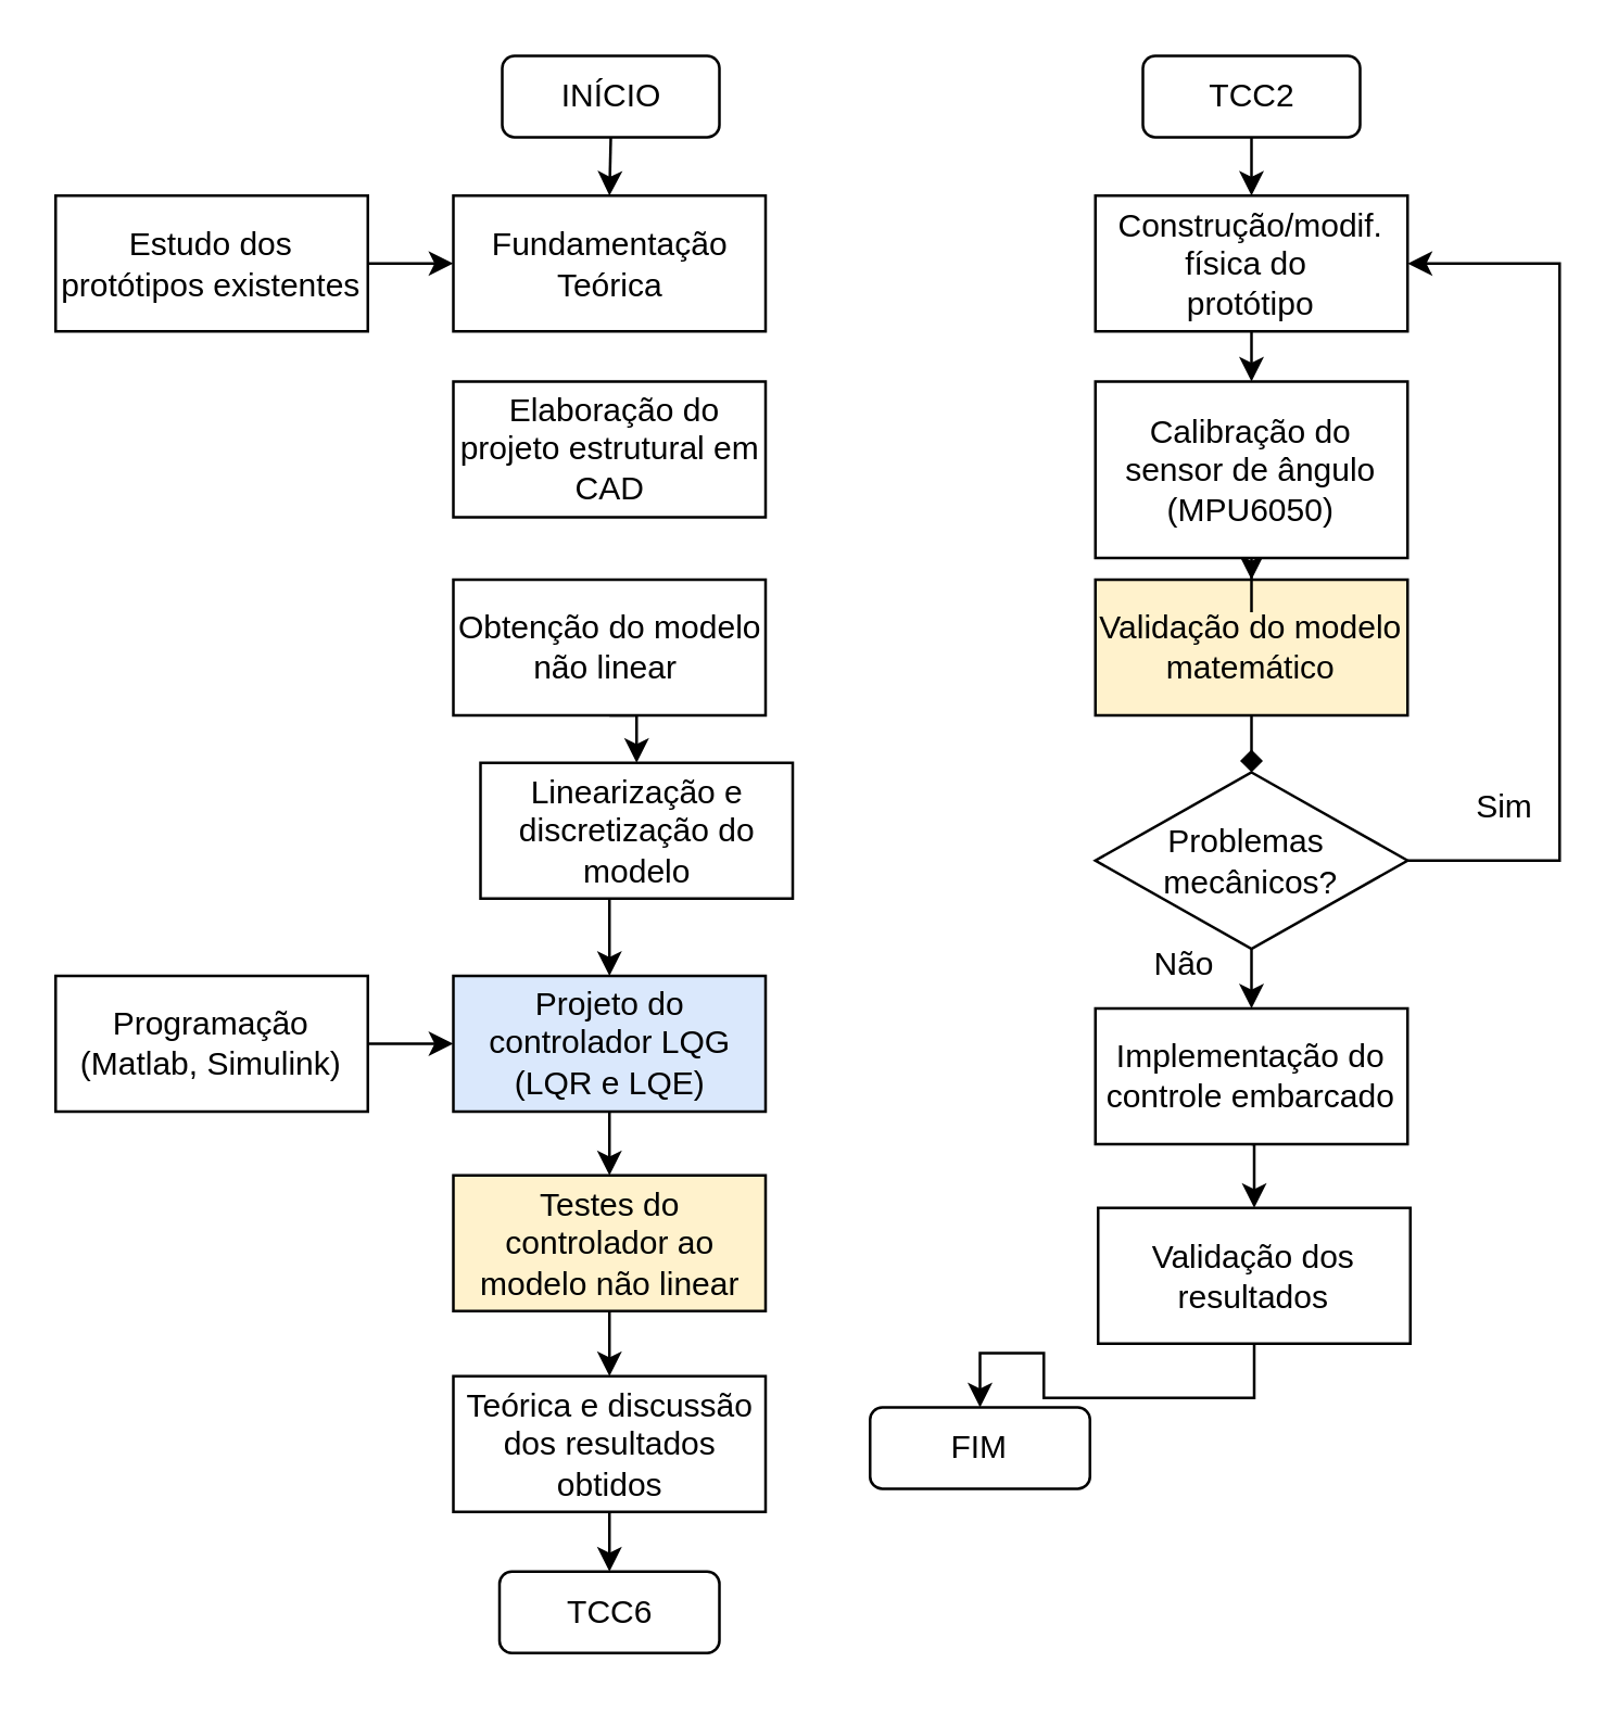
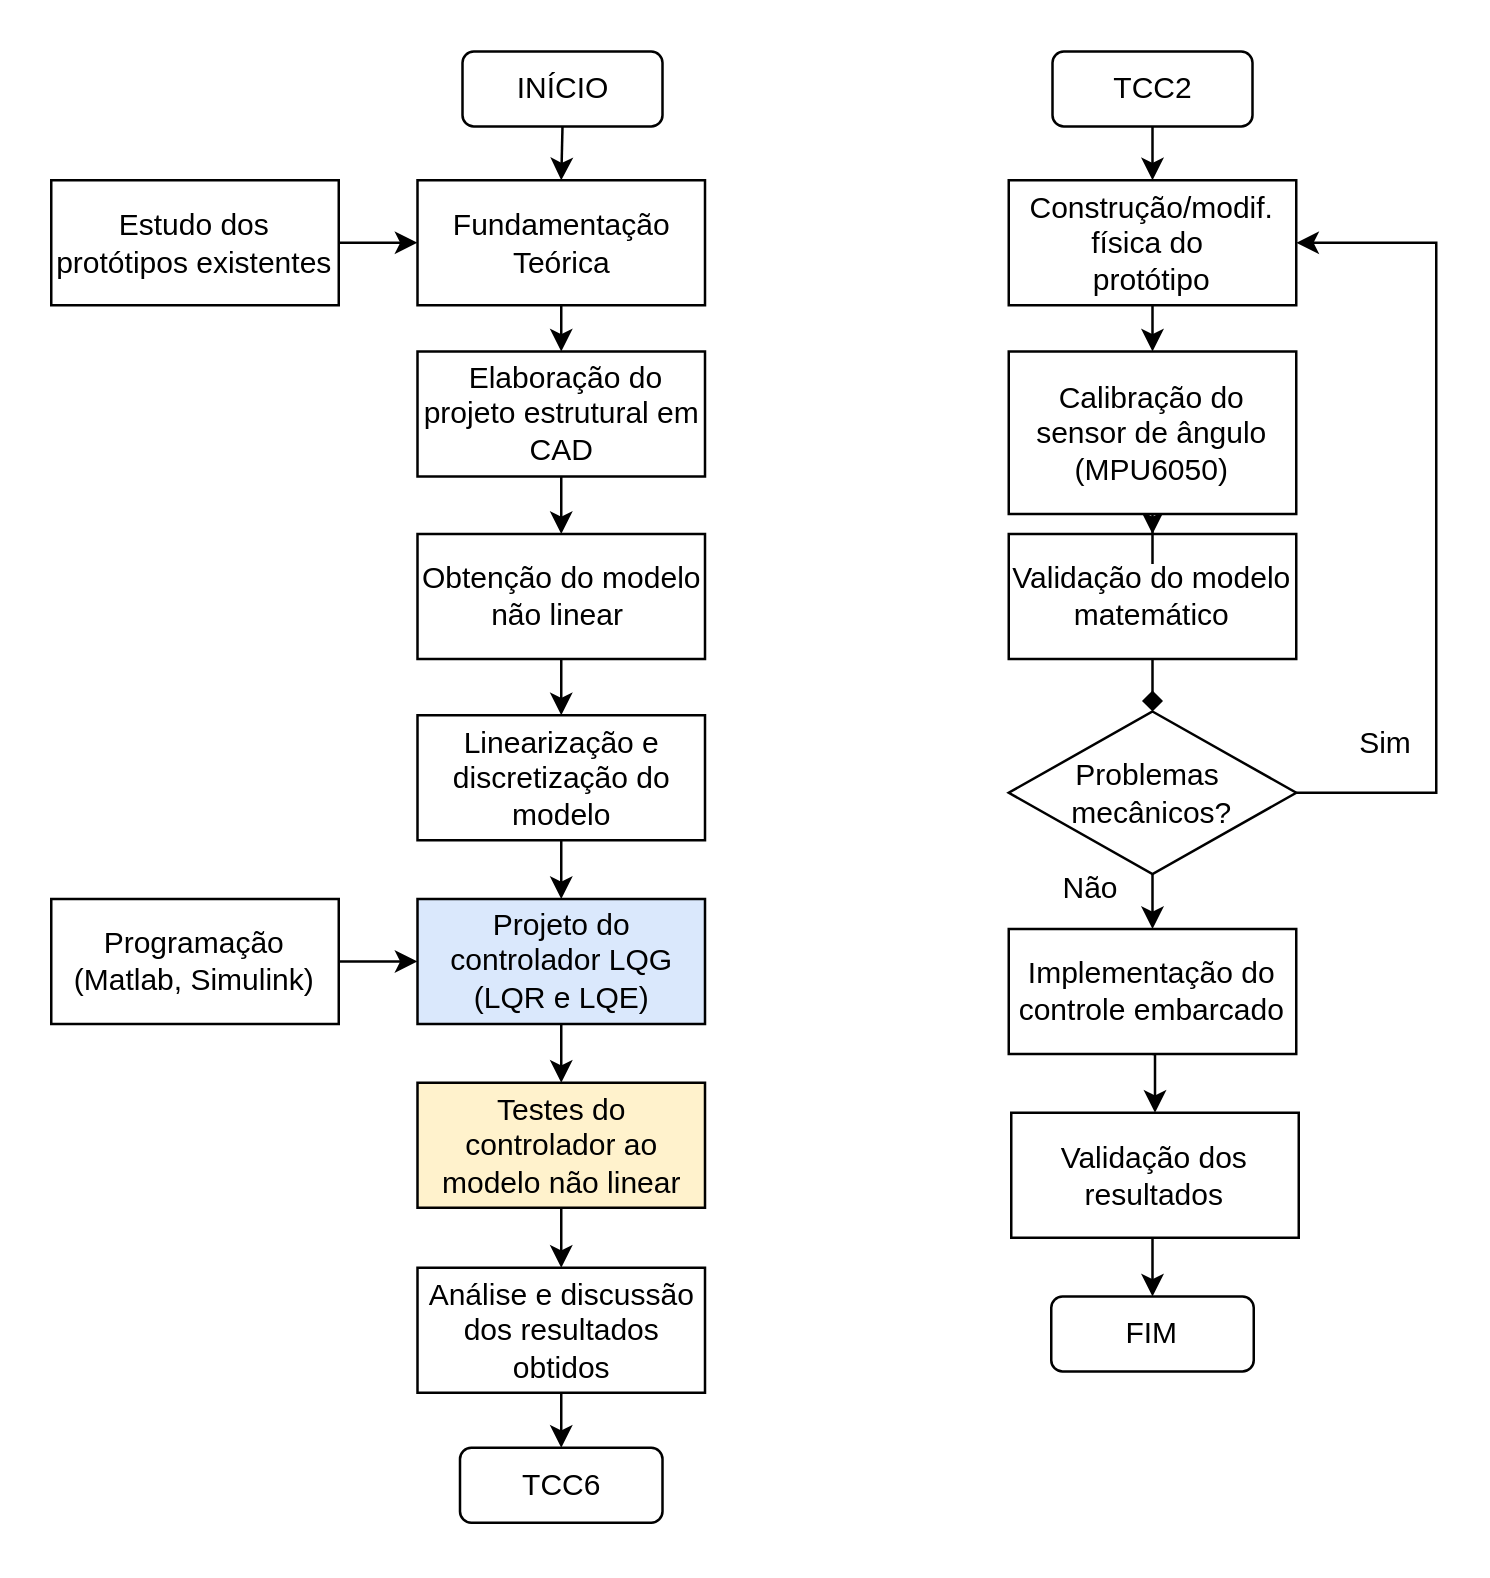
  <mxCell id="0" />
  <mxCell id="1" parent="0" />
  <mxCell id="2" style="edgeStyle=orthogonalEdgeStyle;rounded=0;orthogonalLoop=1;jettySize=auto;html=1;exitX=0.5;exitY=1;exitDx=0;exitDy=0;entryX=0.5;entryY=0;entryDx=0;entryDy=0;" edge="1" parent="1" source="3" target="7"><mxGeometry relative="1" as="geometry" /></mxCell>
  <mxCell id="3" value="&lt;p&gt;&lt;font face=&quot;Helvetica&quot;&gt;INÍCIO&lt;/font&gt;&lt;/p&gt;" style="rounded=1;whiteSpace=wrap;html=1;fontFamily=Arial;" parent="1" vertex="1"><mxGeometry x="184.5" y="20" width="80" height="30" as="geometry" /></mxCell>
  <mxCell id="4" value="&amp;nbsp;Elaboração do projeto estrutural em CAD" style="rounded=0;whiteSpace=wrap;html=1;" parent="1" vertex="1"><mxGeometry x="166.5" y="140" width="115" height="50" as="geometry" /></mxCell>
+ <mxCell id="5" value="" style="edgeStyle=orthogonalEdgeStyle;rounded=0;orthogonalLoop=1;jettySize=auto;html=1;exitX=0.5;exitY=1;exitDx=0;exitDy=0;" parent="1" source="4" target="15" edge="1"><mxGeometry relative="1" as="geometry"><mxPoint x="210.5" y="211.5" as="sourcePoint" /></mxGeometry></mxCell>
+ <mxCell id="6" style="edgeStyle=orthogonalEdgeStyle;rounded=0;orthogonalLoop=1;jettySize=auto;html=1;exitX=0.5;exitY=1;exitDx=0;exitDy=0;entryX=0.5;entryY=0;entryDx=0;entryDy=0;" edge="1" parent="1" source="7" target="4"><mxGeometry relative="1" as="geometry" /></mxCell>
  <mxCell id="7" value="Fundamentação Teórica" style="rounded=0;whiteSpace=wrap;html=1;" parent="1" vertex="1"><mxGeometry x="166.5" y="71.5" width="115" height="50" as="geometry" /></mxCell>
  <mxCell id="8" value="" style="edgeStyle=orthogonalEdgeStyle;rounded=0;orthogonalLoop=1;jettySize=auto;html=1;" edge="1" parent="1" source="9" target="7"><mxGeometry relative="1" as="geometry" /></mxCell>
  <mxCell id="9" value="Estudo dos protótipos existentes" style="rounded=0;whiteSpace=wrap;html=1;" parent="1" vertex="1"><mxGeometry x="20" y="71.5" width="115" height="50" as="geometry" /></mxCell>
  <mxCell id="10" style="edgeStyle=orthogonalEdgeStyle;rounded=0;orthogonalLoop=1;jettySize=auto;html=1;exitX=0.5;exitY=1;exitDx=0;exitDy=0;entryX=0.5;entryY=0;entryDx=0;entryDy=0;" edge="1" parent="1" source="11" target="22"><mxGeometry relative="1" as="geometry" /></mxCell>
  <mxCell id="11" value="Implementação do controle embarcado" style="rounded=0;whiteSpace=wrap;html=1;" parent="1" vertex="1"><mxGeometry x="403" y="371" width="115" height="50" as="geometry" /></mxCell>
  <mxCell id="12" style="edgeStyle=orthogonalEdgeStyle;rounded=0;orthogonalLoop=1;jettySize=auto;html=1;exitX=0.5;exitY=1;exitDx=0;exitDy=0;entryX=0.5;entryY=0;entryDx=0;entryDy=0;" edge="1" parent="1" source="13" target="27"><mxGeometry relative="1" as="geometry" /></mxCell>
  <mxCell id="13" value="Testes do controlador ao modelo não linear" style="rounded=0;whiteSpace=wrap;html=1;fillColor=#fff2cc;" parent="1" vertex="1"><mxGeometry x="166.5" y="432.5" width="115" height="50" as="geometry" /></mxCell>
  <mxCell id="14" style="edgeStyle=orthogonalEdgeStyle;rounded=0;orthogonalLoop=1;jettySize=auto;html=1;exitX=0.5;exitY=1;exitDx=0;exitDy=0;entryX=0.5;entryY=0;entryDx=0;entryDy=0;" edge="1" parent="1" source="15" target="40"><mxGeometry relative="1" as="geometry" /></mxCell>
  <mxCell id="15" value="&lt;div style=&quot;text-align: center&quot;&gt;Obtenção do modelo não linear&amp;nbsp;&lt;/div&gt;" style="rounded=0;whiteSpace=wrap;html=1;" parent="1" vertex="1"><mxGeometry x="166.5" y="213" width="115" height="50" as="geometry" /></mxCell>
  <mxCell id="16" style="edgeStyle=orthogonalEdgeStyle;rounded=0;orthogonalLoop=1;jettySize=auto;html=1;exitX=1;exitY=0.5;exitDx=0;exitDy=0;entryX=0;entryY=0.5;entryDx=0;entryDy=0;" edge="1" parent="1" source="17" target="25"><mxGeometry relative="1" as="geometry" /></mxCell>
  <mxCell id="17" value="Programação (Matlab, Simulink)" style="rounded=0;whiteSpace=wrap;html=1;" parent="1" vertex="1"><mxGeometry x="20" y="359" width="115" height="50" as="geometry" /></mxCell>
  <mxCell id="18" style="edgeStyle=orthogonalEdgeStyle;rounded=0;orthogonalLoop=1;jettySize=auto;html=1;exitX=0.5;exitY=1;exitDx=0;exitDy=0;entryX=0.5;entryY=0;entryDx=0;entryDy=0;" edge="1" parent="1" source="20" target="11"><mxGeometry relative="1" as="geometry" /></mxCell>
  <mxCell id="19" style="edgeStyle=orthogonalEdgeStyle;rounded=0;orthogonalLoop=1;jettySize=auto;html=1;exitX=1;exitY=0.5;exitDx=0;exitDy=0;entryX=1;entryY=0.5;entryDx=0;entryDy=0;" edge="1" parent="1" source="20" target="31"><mxGeometry relative="1" as="geometry"><Array as="points"><mxPoint x="574" y="317" /><mxPoint x="574" y="97" /></Array></mxGeometry></mxCell>
  <mxCell id="20" value="Problemas&amp;nbsp;&lt;br&gt;mecânicos?&lt;br&gt;" style="rhombus;whiteSpace=wrap;html=1;" parent="1" vertex="1"><mxGeometry x="403" y="284" width="115" height="65" as="geometry" /></mxCell>
  <mxCell id="21" style="edgeStyle=orthogonalEdgeStyle;rounded=0;orthogonalLoop=1;jettySize=auto;html=1;exitX=0.5;exitY=1;exitDx=0;exitDy=0;entryX=0.5;entryY=0;entryDx=0;entryDy=0;" edge="1" parent="1" source="22" target="36"><mxGeometry relative="1" as="geometry" /></mxCell>
  <mxCell id="22" value="Validação dos resultados" style="rounded=0;whiteSpace=wrap;html=1;" parent="1" vertex="1"><mxGeometry x="404" y="444.5" width="115" height="50" as="geometry" /></mxCell>
  <mxCell id="23" value="TCC6" style="rounded=1;whiteSpace=wrap;html=1;" parent="1" vertex="1"><mxGeometry x="183.5" y="578.5" width="81" height="30" as="geometry" /></mxCell>
  <mxCell id="24" style="edgeStyle=orthogonalEdgeStyle;rounded=0;orthogonalLoop=1;jettySize=auto;html=1;exitX=0.5;exitY=1;exitDx=0;exitDy=0;entryX=0.5;entryY=0;entryDx=0;entryDy=0;" edge="1" parent="1" source="25" target="13"><mxGeometry relative="1" as="geometry" /></mxCell>
  <mxCell id="25" value="&lt;div style=&quot;text-align: center&quot;&gt;Projeto do controlador LQG (LQR e LQE)&lt;/div&gt;" style="rounded=0;whiteSpace=wrap;html=1;fillColor=#dae8fc;" vertex="1" parent="1"><mxGeometry x="166.5" y="359" width="115" height="50" as="geometry" /></mxCell>
  <mxCell id="26" style="edgeStyle=orthogonalEdgeStyle;rounded=0;orthogonalLoop=1;jettySize=auto;html=1;exitX=0.5;exitY=1;exitDx=0;exitDy=0;entryX=0.5;entryY=0;entryDx=0;entryDy=0;" edge="1" parent="1" source="27" target="23"><mxGeometry relative="1" as="geometry" /></mxCell>
- <mxCell id="27" value="Teórica e discussão dos resultados obtidos" style="rounded=0;whiteSpace=wrap;html=1;" vertex="1" parent="1"><mxGeometry x="166.5" y="506.5" width="115" height="50" as="geometry" /></mxCell>
+ <mxCell id="27" value="Análise e discussão dos resultados obtidos" style="rounded=0;whiteSpace=wrap;html=1;" vertex="1" parent="1"><mxGeometry x="166.5" y="506.5" width="115" height="50" as="geometry" /></mxCell>
  <mxCell id="28" style="edgeStyle=orthogonalEdgeStyle;rounded=0;orthogonalLoop=1;jettySize=auto;html=1;exitX=0.5;exitY=1;exitDx=0;exitDy=0;entryX=0.5;entryY=0;entryDx=0;entryDy=0;" edge="1" parent="1" source="29" target="31"><mxGeometry relative="1" as="geometry" /></mxCell>
  <mxCell id="29" value="&lt;p&gt;&lt;font face=&quot;Helvetica&quot;&gt;TCC2&lt;/font&gt;&lt;/p&gt;" style="rounded=1;whiteSpace=wrap;html=1;fontFamily=Arial;" vertex="1" parent="1"><mxGeometry x="420.5" y="20" width="80" height="30" as="geometry" /></mxCell>
  <mxCell id="30" style="edgeStyle=orthogonalEdgeStyle;rounded=0;orthogonalLoop=1;jettySize=auto;html=1;exitX=0.5;exitY=1;exitDx=0;exitDy=0;entryX=0.5;entryY=0;entryDx=0;entryDy=0;" edge="1" parent="1" source="31" target="35"><mxGeometry relative="1" as="geometry" /></mxCell>
  <mxCell id="31" value="&lt;div style=&quot;text-align: center&quot;&gt;&lt;span&gt;Construção/modif.&lt;/span&gt;&lt;/div&gt;&lt;div style=&quot;text-align: center&quot;&gt;&lt;span&gt;física do&amp;nbsp;&lt;/span&gt;&lt;/div&gt;&lt;div style=&quot;text-align: center&quot;&gt;&lt;span&gt;protótipo&lt;/span&gt;&lt;/div&gt;" style="rounded=0;whiteSpace=wrap;html=1;" vertex="1" parent="1"><mxGeometry x="403" y="71.5" width="115" height="50" as="geometry" /></mxCell>
  <mxCell id="32" style="edgeStyle=orthogonalEdgeStyle;rounded=0;orthogonalLoop=1;jettySize=auto;html=1;exitX=0.5;exitY=1;exitDx=0;exitDy=0;entryX=0.5;entryY=0;entryDx=0;entryDy=0;endArrow=diamond;" edge="1" parent="1" source="33" target="20"><mxGeometry relative="1" as="geometry" /></mxCell>
- <mxCell id="33" value="&lt;div style=&quot;text-align: center&quot;&gt;Validação do modelo matemático&lt;/div&gt;" style="rounded=0;whiteSpace=wrap;html=1;fillColor=#fff2cc;" vertex="1" parent="1"><mxGeometry x="403" y="213" width="115" height="50" as="geometry" /></mxCell>
+ <mxCell id="33" value="&lt;div style=&quot;text-align: center&quot;&gt;Validação do modelo matemático&lt;/div&gt;" style="rounded=0;whiteSpace=wrap;html=1;" vertex="1" parent="1"><mxGeometry x="403" y="213" width="115" height="50" as="geometry" /></mxCell>
  <mxCell id="34" style="edgeStyle=orthogonalEdgeStyle;rounded=0;orthogonalLoop=1;jettySize=auto;html=1;exitX=0.5;exitY=1;exitDx=0;exitDy=0;" edge="1" parent="1" source="35" target="33"><mxGeometry relative="1" as="geometry" /></mxCell>
  <mxCell id="35" value="&lt;div style=&quot;text-align: center&quot;&gt;Calibração do sensor de ângulo (MPU6050)&lt;/div&gt;" style="rounded=0;whiteSpace=wrap;html=1;" vertex="1" parent="1"><mxGeometry x="403" y="140" width="115" height="65" as="geometry" /></mxCell>
- <mxCell id="36" value="FIM" style="rounded=1;whiteSpace=wrap;html=1;" vertex="1" parent="1"><mxGeometry x="320" y="518" width="81" height="30" as="geometry" /></mxCell>
+ <mxCell id="36" value="FIM" style="rounded=1;whiteSpace=wrap;html=1;" vertex="1" parent="1"><mxGeometry x="420" y="518" width="81" height="30" as="geometry" /></mxCell>
  <mxCell id="37" value="Sim" style="text;html=1;strokeColor=none;fillColor=none;align=center;verticalAlign=middle;whiteSpace=wrap;rounded=0;" vertex="1" parent="1"><mxGeometry x="534" y="286.5" width="40" height="20" as="geometry" /></mxCell>
  <mxCell id="38" value="Não" style="text;html=1;strokeColor=none;fillColor=none;align=center;verticalAlign=middle;whiteSpace=wrap;rounded=0;" vertex="1" parent="1"><mxGeometry x="415.5" y="345" width="40" height="20" as="geometry" /></mxCell>
  <mxCell id="39" style="edgeStyle=orthogonalEdgeStyle;rounded=0;orthogonalLoop=1;jettySize=auto;html=1;exitX=0.5;exitY=1;exitDx=0;exitDy=0;entryX=0.5;entryY=0;entryDx=0;entryDy=0;" edge="1" parent="1" source="40" target="25"><mxGeometry relative="1" as="geometry" /></mxCell>
- <mxCell id="40" value="&lt;div style=&quot;text-align: center&quot;&gt;Linearização e discretização do modelo&lt;/div&gt;" style="rounded=0;whiteSpace=wrap;html=1;" vertex="1" parent="1"><mxGeometry x="176.5" y="280.5" width="115" height="50" as="geometry" /></mxCell>
+ <mxCell id="40" value="&lt;div style=&quot;text-align: center&quot;&gt;Linearização e discretização do modelo&lt;/div&gt;" style="rounded=0;whiteSpace=wrap;html=1;" vertex="1" parent="1"><mxGeometry x="166.5" y="285.5" width="115" height="50" as="geometry" /></mxCell>
